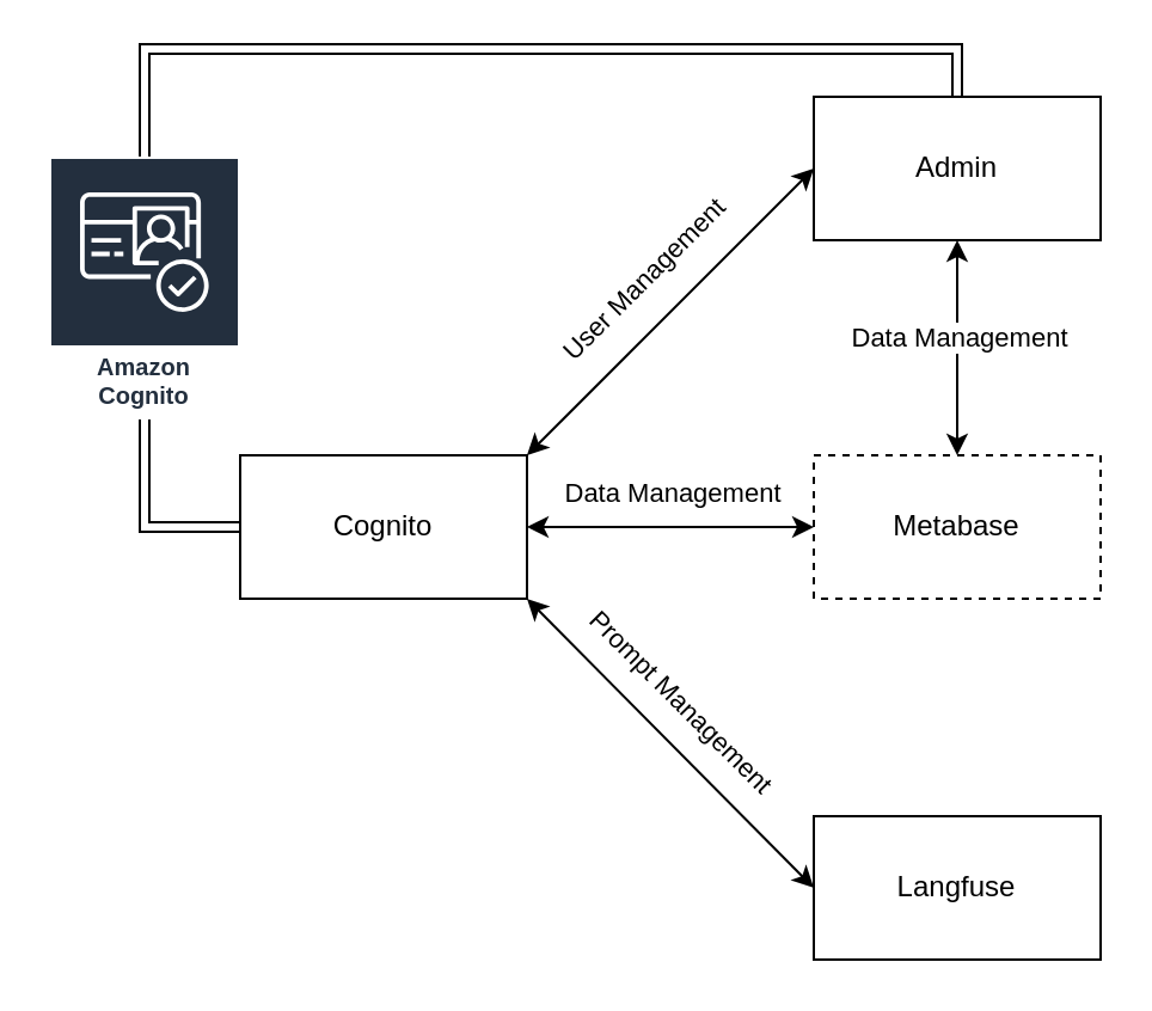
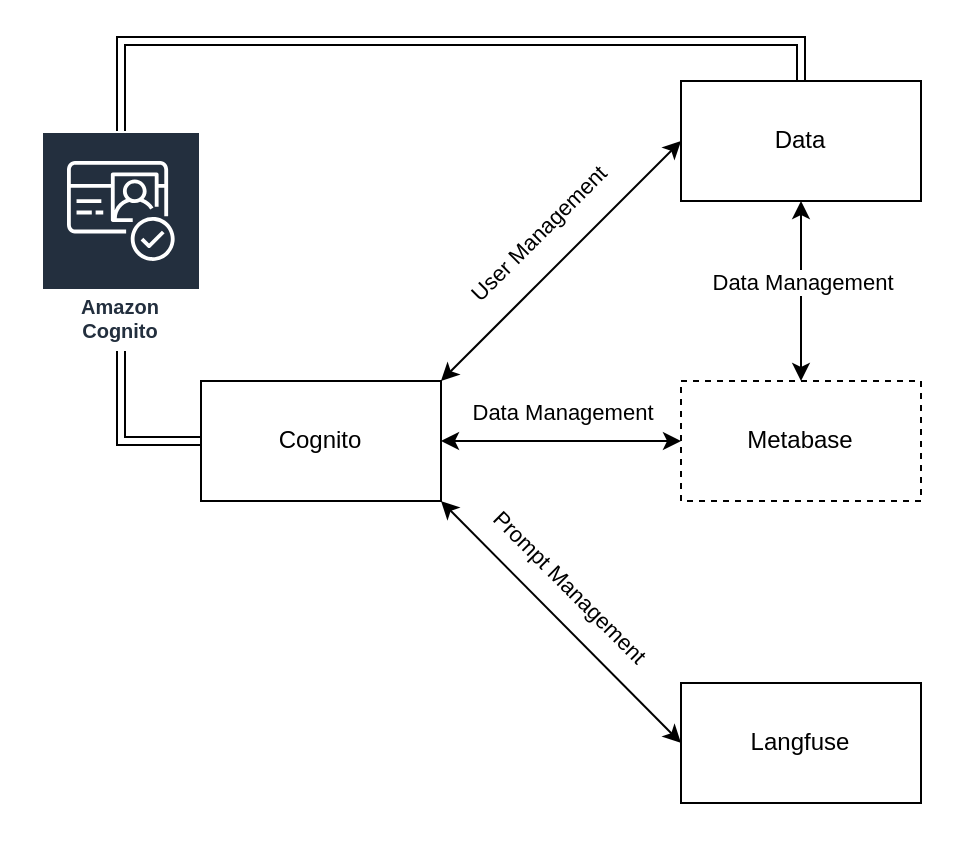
  <mxCell id="0" />
  <mxCell id="1" parent="0" />
  <mxCell id="2" value="Cognito" style="rounded=0;whiteSpace=wrap;html=1;" vertex="1" parent="1"><mxGeometry x="100" y="190" width="120" height="60" as="geometry" /></mxCell>
- <mxCell id="3" value="Admin" style="rounded=0;whiteSpace=wrap;html=1;" vertex="1" parent="1"><mxGeometry x="340" y="40" width="120" height="60" as="geometry" /></mxCell>
+ <mxCell id="3" value="Data" style="rounded=0;whiteSpace=wrap;html=1;" vertex="1" parent="1"><mxGeometry x="340" y="40" width="120" height="60" as="geometry" /></mxCell>
  <mxCell id="4" value="Metabase" style="rounded=0;whiteSpace=wrap;html=1;dashed=1;" vertex="1" parent="1"><mxGeometry x="340" y="190" width="120" height="60" as="geometry" /></mxCell>
  <mxCell id="5" value="Langfuse" style="rounded=0;whiteSpace=wrap;html=1;" vertex="1" parent="1"><mxGeometry x="340" y="341" width="120" height="60" as="geometry" /></mxCell>
  <mxCell id="6" value="" style="endArrow=classic;startArrow=classic;html=1;rounded=0;entryX=0;entryY=0.5;entryDx=0;entryDy=0;exitX=1;exitY=0;exitDx=0;exitDy=0;" edge="1" parent="1" source="2" target="3"><mxGeometry width="50" height="50" relative="1" as="geometry"><mxPoint x="220" y="220" as="sourcePoint" /><mxPoint x="270" y="170" as="targetPoint" /></mxGeometry></mxCell>
  <mxCell id="7" value="User Management" style="edgeLabel;html=1;align=center;verticalAlign=middle;resizable=0;points=[];rotation=-45;" connectable="0" vertex="1" parent="6"><mxGeometry x="0.284" relative="1" as="geometry"><mxPoint x="-29" y="4" as="offset" /></mxGeometry></mxCell>
  <mxCell id="8" value="" style="endArrow=classic;startArrow=classic;html=1;rounded=0;exitX=1;exitY=0.5;exitDx=0;exitDy=0;" edge="1" parent="1" source="2" target="4"><mxGeometry width="50" height="50" relative="1" as="geometry"><mxPoint x="280" y="440" as="sourcePoint" /><mxPoint x="330" y="390" as="targetPoint" /></mxGeometry></mxCell>
  <mxCell id="9" value="Data Management" style="edgeLabel;html=1;align=center;verticalAlign=middle;resizable=0;points=[];" connectable="0" vertex="1" parent="8"><mxGeometry x="0.133" y="1" relative="1" as="geometry"><mxPoint x="-8" y="-14" as="offset" /></mxGeometry></mxCell>
  <mxCell id="10" value="" style="endArrow=classic;startArrow=classic;html=1;rounded=0;exitX=1;exitY=1;exitDx=0;exitDy=0;entryX=0;entryY=0.5;entryDx=0;entryDy=0;" edge="1" parent="1" source="2" target="5"><mxGeometry width="50" height="50" relative="1" as="geometry"><mxPoint x="280" y="440" as="sourcePoint" /><mxPoint x="330" y="390" as="targetPoint" /></mxGeometry></mxCell>
  <mxCell id="11" value="Prompt Management" style="edgeLabel;html=1;align=center;verticalAlign=middle;resizable=0;points=[];rotation=45;" connectable="0" vertex="1" parent="10"><mxGeometry x="-0.195" relative="1" as="geometry"><mxPoint x="16" y="-7" as="offset" /></mxGeometry></mxCell>
  <mxCell id="12" value="" style="endArrow=classic;startArrow=classic;html=1;rounded=0;entryX=0.5;entryY=1;entryDx=0;entryDy=0;exitX=0.5;exitY=0;exitDx=0;exitDy=0;" edge="1" parent="1" source="4" target="3"><mxGeometry width="50" height="50" relative="1" as="geometry"><mxPoint x="360" y="170" as="sourcePoint" /><mxPoint x="410" y="120" as="targetPoint" /></mxGeometry></mxCell>
  <mxCell id="13" value="Data Management" style="edgeLabel;html=1;align=center;verticalAlign=middle;resizable=0;points=[];" connectable="0" vertex="1" parent="12"><mxGeometry x="0.022" y="1" relative="1" as="geometry"><mxPoint x="1" y="-4" as="offset" /></mxGeometry></mxCell>
  <mxCell id="14" style="edgeStyle=orthogonalEdgeStyle;rounded=0;orthogonalLoop=1;jettySize=auto;html=1;entryX=0;entryY=0.5;entryDx=0;entryDy=0;shape=link;" edge="1" parent="1" source="16" target="2"><mxGeometry relative="1" as="geometry" /></mxCell>
  <mxCell id="15" style="edgeStyle=orthogonalEdgeStyle;rounded=0;orthogonalLoop=1;jettySize=auto;html=1;entryX=0.5;entryY=0;entryDx=0;entryDy=0;shape=link;" edge="1" parent="1" source="16" target="3"><mxGeometry relative="1" as="geometry"><Array as="points"><mxPoint x="60" y="20" /><mxPoint x="400" y="20" /></Array></mxGeometry></mxCell>
  <mxCell id="16" value="Amazon Cognito" style="sketch=0;outlineConnect=0;fontColor=#232F3E;gradientColor=none;strokeColor=#ffffff;fillColor=#232F3E;dashed=0;verticalLabelPosition=middle;verticalAlign=bottom;align=center;html=1;whiteSpace=wrap;fontSize=10;fontStyle=1;spacing=3;shape=mxgraph.aws4.productIcon;prIcon=mxgraph.aws4.cognito;" vertex="1" parent="1"><mxGeometry x="20" y="65" width="80" height="110" as="geometry" /></mxCell>
